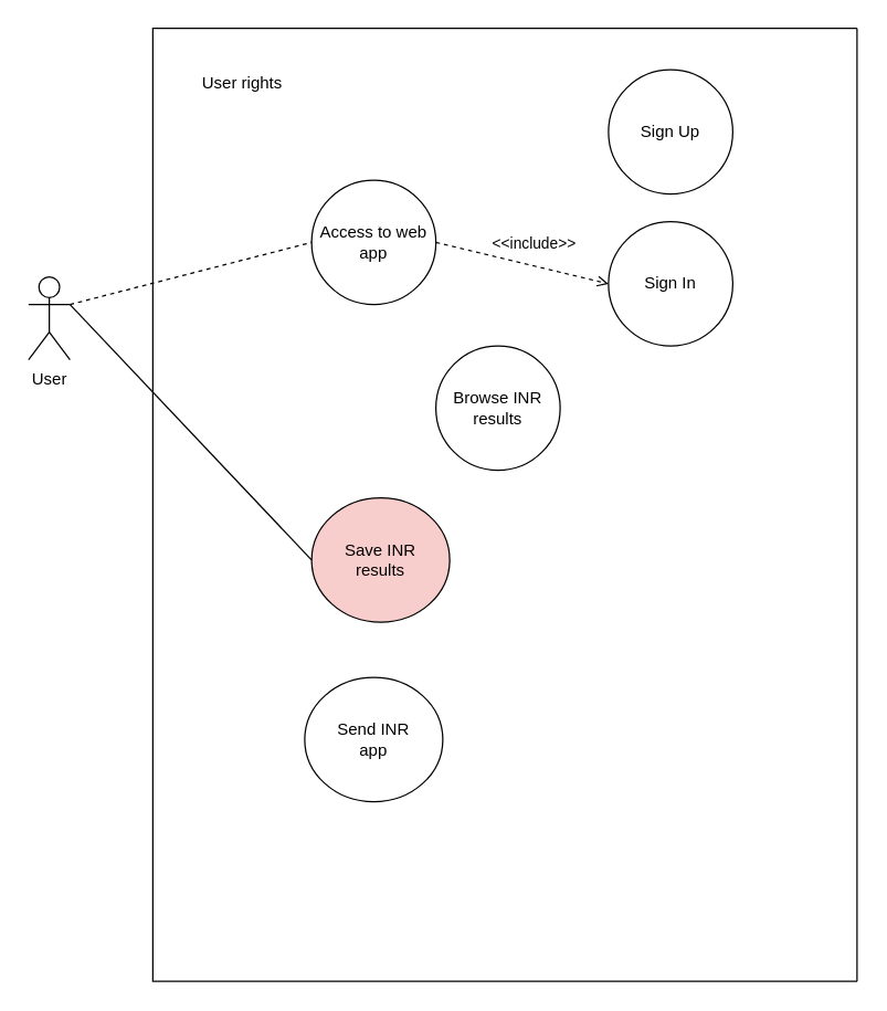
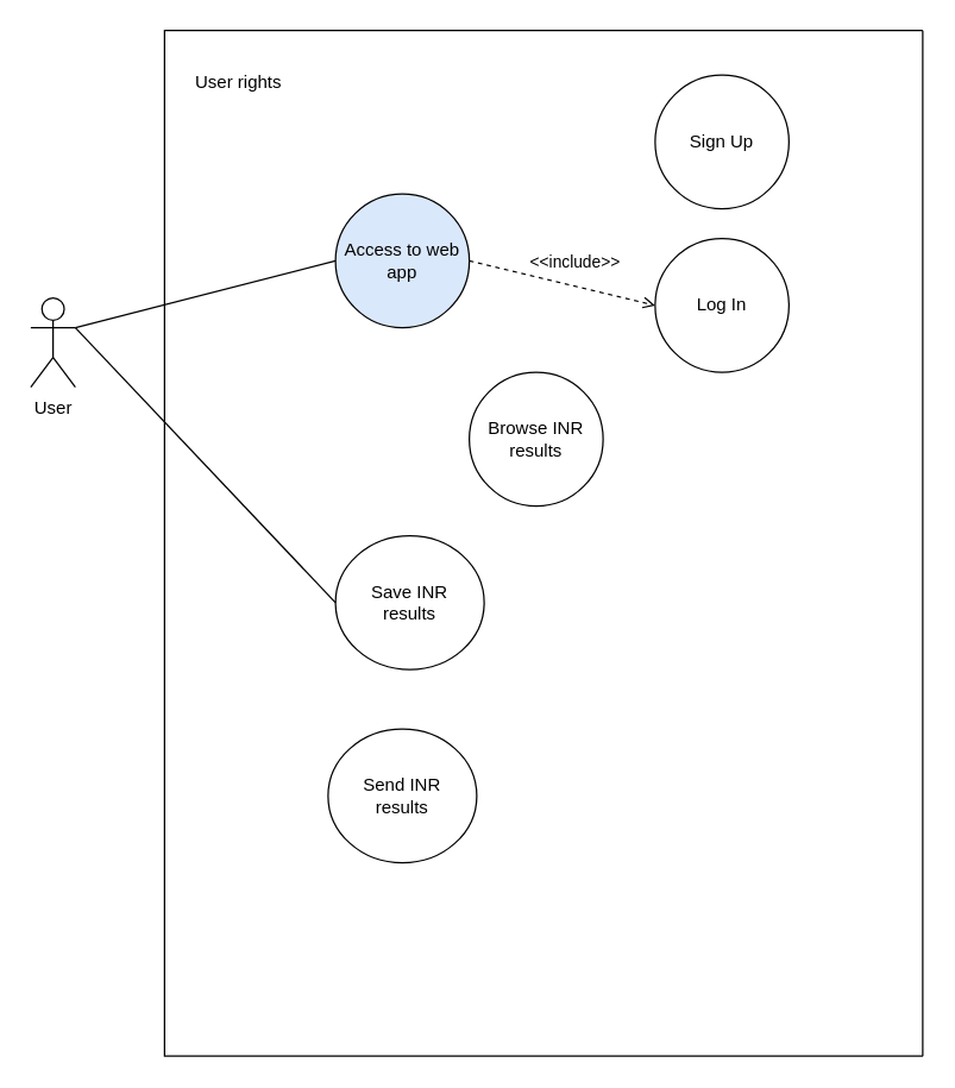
  <mxCell id="0" />
  <mxCell id="1" parent="0" />
  <mxCell id="2" value="" style="swimlane;startSize=0;direction=south;" vertex="1" parent="1"><mxGeometry x="110" y="20" width="510" height="690" as="geometry" /></mxCell>
- <mxCell id="3" value="Access to web app" style="ellipse;whiteSpace=wrap;html=1;" vertex="1" parent="2"><mxGeometry x="115" y="110" width="90" height="90" as="geometry" /></mxCell>
- <mxCell id="4" value="Save INR &lt;br&gt;results" style="ellipse;whiteSpace=wrap;html=1;fillColor=#f8cecc;" vertex="1" parent="2"><mxGeometry x="115" y="340" width="100" height="90" as="geometry" /></mxCell>
- <mxCell id="5" value="Send INR &lt;br&gt;app" style="ellipse;whiteSpace=wrap;html=1;" vertex="1" parent="2"><mxGeometry x="110" y="470" width="100" height="90" as="geometry" /></mxCell>
- <mxCell id="6" value="User rights" style="text;html=1;strokeColor=none;fillColor=none;align=center;verticalAlign=middle;whiteSpace=wrap;rounded=0;" vertex="1" parent="2"><mxGeometry x="35" y="25" width="60" height="30" as="geometry" /></mxCell>
+ <mxCell id="3" value="Access to web app" style="ellipse;whiteSpace=wrap;html=1;fillColor=#dae8fc;" vertex="1" parent="2"><mxGeometry x="115" y="110" width="90" height="90" as="geometry" /></mxCell>
+ <mxCell id="4" value="Save INR &lt;br&gt;results" style="ellipse;whiteSpace=wrap;html=1;" vertex="1" parent="2"><mxGeometry x="115" y="340" width="100" height="90" as="geometry" /></mxCell>
+ <mxCell id="5" value="Send INR &lt;br&gt;results" style="ellipse;whiteSpace=wrap;html=1;" vertex="1" parent="2"><mxGeometry x="110" y="470" width="100" height="90" as="geometry" /></mxCell>
+ <mxCell id="6" value="User rights" style="text;html=1;strokeColor=none;fillColor=none;align=center;verticalAlign=middle;whiteSpace=wrap;rounded=0;" vertex="1" parent="2"><mxGeometry x="20" y="20" width="60" height="30" as="geometry" /></mxCell>
  <mxCell id="7" value="Browse INR results" style="ellipse;whiteSpace=wrap;html=1;" vertex="1" parent="2"><mxGeometry x="205" y="230" width="90" height="90" as="geometry" /></mxCell>
- <mxCell id="8" value="Sign In" style="ellipse;whiteSpace=wrap;html=1;" vertex="1" parent="2"><mxGeometry x="330" y="140" width="90" height="90" as="geometry" /></mxCell>
+ <mxCell id="8" value="Log In" style="ellipse;whiteSpace=wrap;html=1;" vertex="1" parent="2"><mxGeometry x="330" y="140" width="90" height="90" as="geometry" /></mxCell>
  <mxCell id="9" value="Sign Up" style="ellipse;whiteSpace=wrap;html=1;" vertex="1" parent="2"><mxGeometry x="330" y="30" width="90" height="90" as="geometry" /></mxCell>
  <mxCell id="10" value="&amp;lt;&amp;lt;include&amp;gt;&amp;gt;" style="html=1;verticalAlign=bottom;labelBackgroundColor=none;endArrow=open;endFill=0;dashed=1;rounded=0;entryX=0;entryY=0.5;entryDx=0;entryDy=0;exitX=1;exitY=0.5;exitDx=0;exitDy=0;" edge="1" parent="2" source="3" target="8"><mxGeometry x="0.111" y="7" width="160" relative="1" as="geometry"><mxPoint x="210" y="120" as="sourcePoint" /><mxPoint x="340" y="85" as="targetPoint" /><mxPoint as="offset" /></mxGeometry></mxCell>
  <mxCell id="11" value="User" style="shape=umlActor;verticalLabelPosition=bottom;verticalAlign=top;html=1;outlineConnect=0;" vertex="1" parent="1"><mxGeometry x="20" y="200" width="30" height="60" as="geometry" /></mxCell>
- <mxCell id="12" value="" style="endArrow=none;html=1;rounded=0;entryX=0;entryY=0.5;entryDx=0;entryDy=0;exitX=1;exitY=0.333;exitDx=0;exitDy=0;exitPerimeter=0;dashed=1;" edge="1" parent="1" source="11" target="3"><mxGeometry width="50" height="50" relative="1" as="geometry"><mxPoint x="300" y="400" as="sourcePoint" /><mxPoint x="350" y="350" as="targetPoint" /></mxGeometry></mxCell>
+ <mxCell id="12" value="" style="endArrow=none;html=1;rounded=0;entryX=0;entryY=0.5;entryDx=0;entryDy=0;exitX=1;exitY=0.333;exitDx=0;exitDy=0;exitPerimeter=0;" edge="1" parent="1" source="11" target="3"><mxGeometry width="50" height="50" relative="1" as="geometry"><mxPoint x="300" y="400" as="sourcePoint" /><mxPoint x="350" y="350" as="targetPoint" /></mxGeometry></mxCell>
  <mxCell id="13" value="" style="endArrow=none;html=1;rounded=0;entryX=0;entryY=0.5;entryDx=0;entryDy=0;exitX=1;exitY=0.333;exitDx=0;exitDy=0;exitPerimeter=0;" edge="1" parent="1" source="11" target="4"><mxGeometry width="50" height="50" relative="1" as="geometry"><mxPoint x="60" y="230" as="sourcePoint" /><mxPoint x="235" y="155" as="targetPoint" /></mxGeometry></mxCell>
